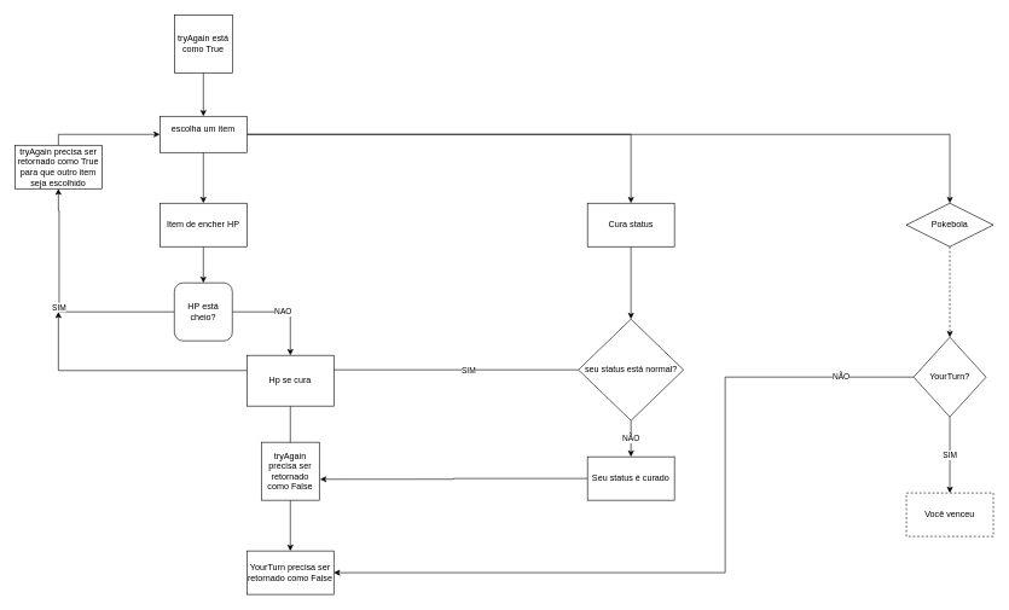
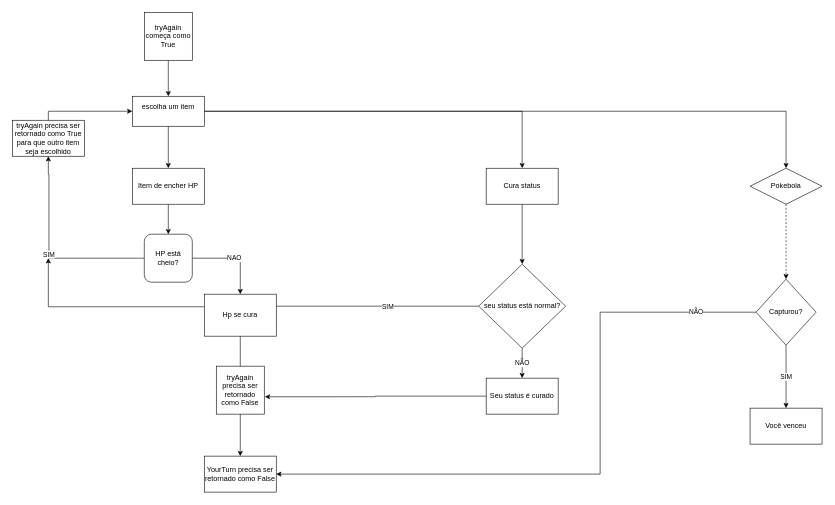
  <mxCell id="0" />
  <mxCell id="1" parent="0" />
  <mxCell id="2" style="edgeStyle=orthogonalEdgeStyle;rounded=0;orthogonalLoop=1;jettySize=auto;html=1;entryX=0;entryY=0.5;entryDx=0;entryDy=0;" edge="1" parent="1" source="3" target="16"><mxGeometry relative="1" as="geometry"><Array as="points"><mxPoint x="80" y="185" /></Array></mxGeometry></mxCell>
  <mxCell id="3" value="tryAgain precisa ser retornado como True para que outro item seja escolhido" style="rounded=0;whiteSpace=wrap;html=1;" vertex="1" parent="1"><mxGeometry x="20" y="200" width="120" height="60" as="geometry" /></mxCell>
  <mxCell id="4" style="edgeStyle=orthogonalEdgeStyle;rounded=0;orthogonalLoop=1;jettySize=auto;html=1;exitX=0.5;exitY=1;exitDx=0;exitDy=0;" edge="1" parent="1" source="5" target="16"><mxGeometry relative="1" as="geometry"><mxPoint x="280" y="180" as="targetPoint" /></mxGeometry></mxCell>
- <mxCell id="5" value="tryAgain está como True" style="whiteSpace=wrap;html=1;aspect=fixed;" vertex="1" parent="1"><mxGeometry x="240" y="20" width="80" height="80" as="geometry" /></mxCell>
+ <mxCell id="5" value="tryAgain começa como True" style="whiteSpace=wrap;html=1;aspect=fixed;" vertex="1" parent="1"><mxGeometry x="240" y="20" width="80" height="80" as="geometry" /></mxCell>
  <mxCell id="6" value="" style="edgeStyle=orthogonalEdgeStyle;rounded=0;orthogonalLoop=1;jettySize=auto;html=1;" edge="1" parent="1" source="8" target="10"><mxGeometry relative="1" as="geometry" /></mxCell>
  <mxCell id="7" value="SIM" style="edgeStyle=orthogonalEdgeStyle;rounded=0;orthogonalLoop=1;jettySize=auto;html=1;exitX=0;exitY=0.5;exitDx=0;exitDy=0;entryX=0.5;entryY=1;entryDx=0;entryDy=0;" edge="1" parent="1" source="10" target="3"><mxGeometry relative="1" as="geometry"><mxPoint x="130" y="300" as="targetPoint" /><Array as="points"><mxPoint x="81" y="430" /><mxPoint x="81" y="290" /><mxPoint x="80" y="290" /></Array></mxGeometry></mxCell>
  <mxCell id="8" value="Item de encher HP" style="rounded=0;whiteSpace=wrap;html=1;" vertex="1" parent="1"><mxGeometry x="220" y="280" width="120" height="60" as="geometry" /></mxCell>
  <mxCell id="9" value="NAO" style="edgeStyle=orthogonalEdgeStyle;rounded=0;orthogonalLoop=1;jettySize=auto;html=1;" edge="1" parent="1" source="10" target="23"><mxGeometry relative="1" as="geometry" /></mxCell>
  <mxCell id="10" value="HP está cheio?" style="whiteSpace=wrap;html=1;rounded=1;" vertex="1" parent="1"><mxGeometry x="240" y="390" width="80" height="80" as="geometry" /></mxCell>
  <mxCell id="11" style="edgeStyle=orthogonalEdgeStyle;rounded=0;orthogonalLoop=1;jettySize=auto;html=1;" edge="1" parent="1" source="23" target="12"><mxGeometry relative="1" as="geometry"><mxPoint x="400" y="660" as="targetPoint" /></mxGeometry></mxCell>
  <mxCell id="12" value="YourTurn precisa ser retornado como False" style="rounded=0;whiteSpace=wrap;html=1;" vertex="1" parent="1"><mxGeometry x="340" y="760" width="120" height="60" as="geometry" /></mxCell>
  <mxCell id="13" style="edgeStyle=orthogonalEdgeStyle;rounded=0;orthogonalLoop=1;jettySize=auto;html=1;entryX=0.5;entryY=0;entryDx=0;entryDy=0;" edge="1" parent="1" source="16" target="8"><mxGeometry relative="1" as="geometry" /></mxCell>
  <mxCell id="14" style="edgeStyle=orthogonalEdgeStyle;rounded=0;orthogonalLoop=1;jettySize=auto;html=1;" edge="1" parent="1" source="16" target="18"><mxGeometry relative="1" as="geometry"><mxPoint x="590" y="290" as="targetPoint" /><Array as="points"><mxPoint x="870" y="185" /></Array></mxGeometry></mxCell>
  <mxCell id="15" style="edgeStyle=orthogonalEdgeStyle;rounded=0;orthogonalLoop=1;jettySize=auto;html=1;entryX=0.5;entryY=0;entryDx=0;entryDy=0;" edge="1" parent="1" source="16" target="27"><mxGeometry relative="1" as="geometry" /></mxCell>
  <mxCell id="16" value="escolha um item&lt;div&gt;&lt;br&gt;&lt;/div&gt;" style="rounded=0;whiteSpace=wrap;html=1;" vertex="1" parent="1"><mxGeometry x="220" y="160" width="120" height="50" as="geometry" /></mxCell>
  <mxCell id="17" value="" style="edgeStyle=orthogonalEdgeStyle;rounded=0;orthogonalLoop=1;jettySize=auto;html=1;" edge="1" parent="1" source="18" target="22"><mxGeometry relative="1" as="geometry" /></mxCell>
  <mxCell id="18" value="Cura status" style="rounded=0;whiteSpace=wrap;html=1;" vertex="1" parent="1"><mxGeometry x="810" y="280" width="120" height="60" as="geometry" /></mxCell>
  <mxCell id="19" value="tryAgain precisa ser retornado como False" style="whiteSpace=wrap;html=1;aspect=fixed;" vertex="1" parent="1"><mxGeometry x="360" y="610" width="80" height="80" as="geometry" /></mxCell>
  <mxCell id="20" value="SIM" style="edgeStyle=orthogonalEdgeStyle;rounded=0;orthogonalLoop=1;jettySize=auto;html=1;" edge="1" parent="1" source="22"><mxGeometry x="-0.621" y="1" relative="1" as="geometry"><mxPoint x="80" y="430" as="targetPoint" /><Array as="points"><mxPoint x="415" y="510" /><mxPoint x="415" y="511" /></Array><mxPoint as="offset" /></mxGeometry></mxCell>
  <mxCell id="21" value="NÃO" style="edgeStyle=orthogonalEdgeStyle;rounded=0;orthogonalLoop=1;jettySize=auto;html=1;" edge="1" parent="1" source="22" target="24"><mxGeometry relative="1" as="geometry" /></mxCell>
  <mxCell id="22" value="seu status está normal?" style="rhombus;whiteSpace=wrap;html=1;rounded=0;" vertex="1" parent="1"><mxGeometry x="797.5" y="440" width="145" height="140" as="geometry" /></mxCell>
  <mxCell id="23" value="Hp se cura" style="whiteSpace=wrap;html=1;rounded=0;" vertex="1" parent="1"><mxGeometry x="340" y="490" width="120" height="70" as="geometry" /></mxCell>
  <mxCell id="24" value="Seu status é curado" style="whiteSpace=wrap;html=1;rounded=0;" vertex="1" parent="1"><mxGeometry x="810" y="630" width="120" height="60" as="geometry" /></mxCell>
  <mxCell id="25" style="edgeStyle=orthogonalEdgeStyle;rounded=0;orthogonalLoop=1;jettySize=auto;html=1;entryX=1.013;entryY=0.638;entryDx=0;entryDy=0;entryPerimeter=0;" edge="1" parent="1" source="24" target="19"><mxGeometry relative="1" as="geometry" /></mxCell>
  <mxCell id="26" style="edgeStyle=orthogonalEdgeStyle;rounded=0;orthogonalLoop=1;jettySize=auto;html=1;entryX=0.5;entryY=0;entryDx=0;entryDy=0;dashed=1;" edge="1" parent="1" source="27" target="30"><mxGeometry relative="1" as="geometry" /></mxCell>
  <mxCell id="27" value="Pokebola" style="rhombus;whiteSpace=wrap;html=1;" vertex="1" parent="1"><mxGeometry x="1250" y="280" width="120" height="60" as="geometry" /></mxCell>
  <mxCell id="28" value="NÃO" style="edgeStyle=orthogonalEdgeStyle;rounded=0;orthogonalLoop=1;jettySize=auto;html=1;entryX=1;entryY=0.5;entryDx=0;entryDy=0;" edge="1" parent="1" source="30" target="12"><mxGeometry x="-0.813" relative="1" as="geometry"><Array as="points"><mxPoint x="1000" y="520" /><mxPoint x="1000" y="790" /></Array><mxPoint as="offset" /></mxGeometry></mxCell>
  <mxCell id="29" value="SIM" style="edgeStyle=orthogonalEdgeStyle;rounded=0;orthogonalLoop=1;jettySize=auto;html=1;" edge="1" parent="1" source="30" target="31"><mxGeometry relative="1" as="geometry" /></mxCell>
- <mxCell id="30" value="YourTurn?" style="rhombus;whiteSpace=wrap;html=1;" vertex="1" parent="1"><mxGeometry x="1260" y="465" width="100" height="110" as="geometry" /></mxCell>
- <mxCell id="31" value="Você venceu" style="whiteSpace=wrap;html=1;dashed=1;" vertex="1" parent="1"><mxGeometry x="1250" y="680" width="120" height="60" as="geometry" /></mxCell>
+ <mxCell id="30" value="Capturou?" style="rhombus;whiteSpace=wrap;html=1;" vertex="1" parent="1"><mxGeometry x="1260" y="465" width="100" height="110" as="geometry" /></mxCell>
+ <mxCell id="31" value="Você venceu" style="whiteSpace=wrap;html=1;" vertex="1" parent="1"><mxGeometry x="1250" y="680" width="120" height="60" as="geometry" /></mxCell>
